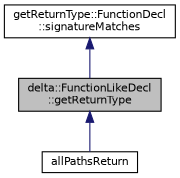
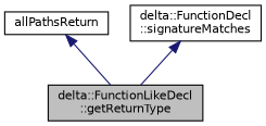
  digraph {
    rankdir=TB
    node [color=black fillcolor=white fontname=Helvetica fontsize=10 shape=record style=filled]
    edge [color=midnightblue dir=back fontname=Helvetica fontsize=10 labelfontname=Helvetica labelfontsize=10 style=solid]
    n1 [fillcolor=grey75 fontcolor=black height=0.2 label="delta::FunctionLikeDecl\l::getReturnType" width=0.4]
    n2 [height=0.2 label=allPathsReturn width=0.4]
-   n3 [height=0.2 label="getReturnType::FunctionDecl\l::signatureMatches" width=0.4]
-   n1 -> n2
+   n3 [height=0.2 label="delta::FunctionDecl\l::signatureMatches" width=0.4]
+   n2 -> n1
    n3 -> n1
  }
